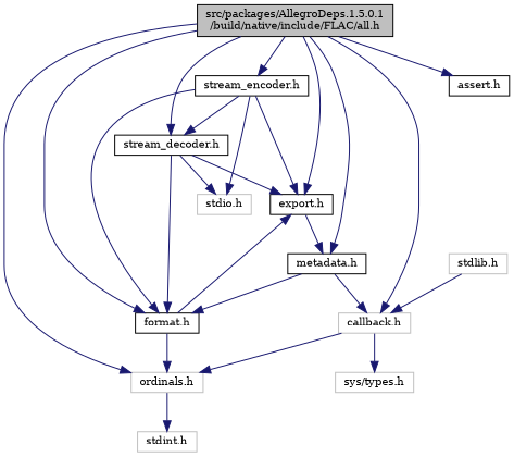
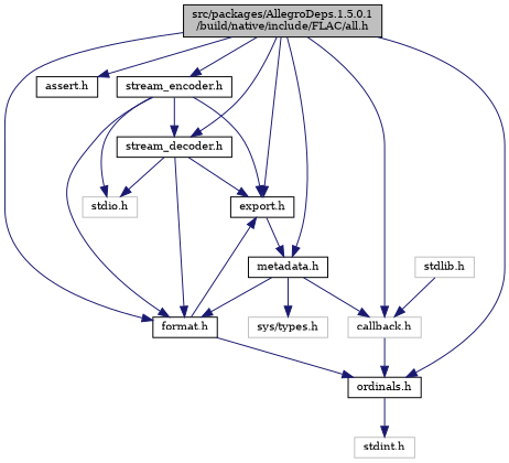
  digraph {
    fontname="DejaVu Serif"
    node [color=black fillcolor=white fontname="DejaVu Serif" fontsize=10 shape=record style=filled]
    edge [color=midnightblue fontname="DejaVu Serif" fontsize=10 labelfontname=Helvetica labelfontsize=10 style=solid]
    n1 [fillcolor=grey75 fontcolor=black height=0.2 label="src/packages/AllegroDeps.1.5.0.1\l/build/native/include/FLAC/all.h" width=0.4]
    n2 [height=0.2 label="export.h" width=0.4]
    n3 [height=0.2 label="assert.h" width=0.4]
    n4 [color=grey75 height=0.2 label="callback.h" width=0.4]
-   n5 [color=grey75 height=0.2 label="ordinals.h" width=0.4]
+   n5 [height=0.2 label="ordinals.h" width=0.4]
    n6 [height=0.2 label="format.h" width=0.4]
    n7 [height=0.2 label="metadata.h" width=0.4]
    n8 [height=0.2 label="stream_decoder.h" width=0.4]
    n9 [height=0.2 label="stream_encoder.h" width=0.4]
    n10 [color=grey75 height=0.2 label="stdint.h" width=0.4]
    n11 [color=grey75 height=0.2 label="sys/types.h" width=0.4]
    n12 [color=grey75 height=0.2 label="stdio.h" width=0.4]
    n13 [color=grey75 height=0.2 label="stdlib.h" width=0.4]
    n1 -> n2
    n1 -> n3
    n1 -> n4
    n1 -> n5
    n1 -> n6
    n1 -> n7
    n1 -> n8
    n1 -> n9
    n2 -> n7
    n4 -> n5
    n5 -> n10
    n6 -> n2
    n6 -> n5
    n7 -> n4
    n7 -> n6
-   n4 -> n11
+   n7 -> n11
    n8 -> n2
    n8 -> n6
    n8 -> n12
    n9 -> n2
    n9 -> n6
    n9 -> n8
    n9 -> n12
    n13 -> n4
  }
